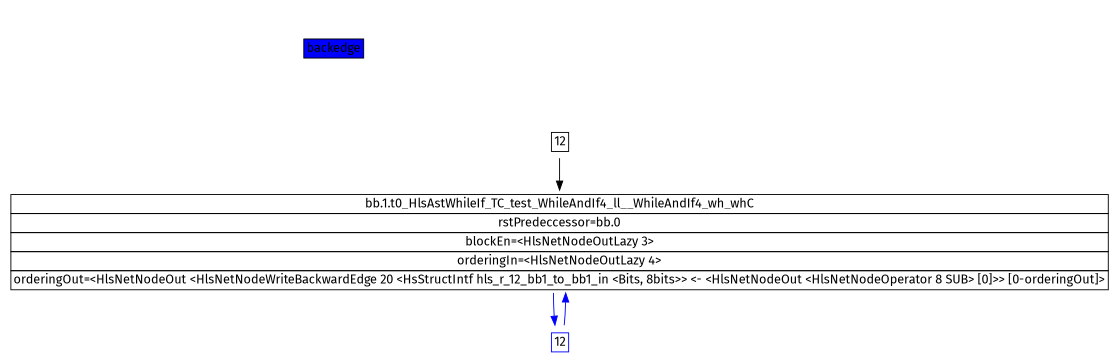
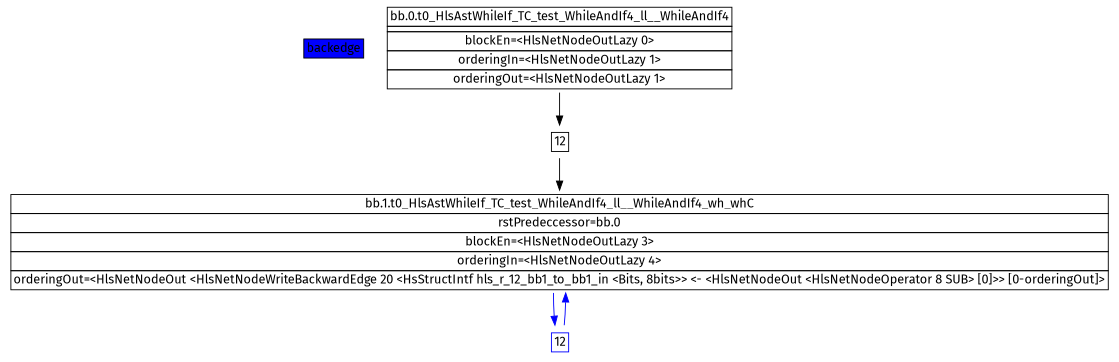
  digraph {
    fontname="Fira Sans"
    node [shape=plaintext style=filled fontname="Fira Sans" fillcolor=white]
    edge [fontname="Fira Sans"]
    n1 [label=< <table border="0" cellborder="1" cellspacing="0">   <tr><td bgcolor="blue">backedge</td></tr> </table>> shape=plain fillcolor=""]
+   n2 [label=< <table border="0" cellborder="1" cellspacing="0">             <tr><td>bb.0.t0_HlsAstWhileIf_TC_test_WhileAndIf4_ll__WhileAndIf4</td></tr>             <tr><td></td></tr>             <tr><td>blockEn=&lt;HlsNetNodeOutLazy 0&gt;</td></tr>             <tr><td>orderingIn=&lt;HlsNetNodeOutLazy 1&gt;</td></tr>             <tr><td>orderingOut=&lt;HlsNetNodeOutLazy 1&gt;</td></tr>         </table> >]
    n3 [label=< <table border="0" cellborder="1" cellspacing="0">             <tr><td>12</td></tr>         </table> >]
    n4 [label=< <table border="0" cellborder="1" cellspacing="0">             <tr><td>bb.1.t0_HlsAstWhileIf_TC_test_WhileAndIf4_ll__WhileAndIf4_wh_whC</td></tr>             <tr><td>rstPredeccessor=bb.0</td></tr>             <tr><td>blockEn=&lt;HlsNetNodeOutLazy 3&gt;</td></tr>             <tr><td>orderingIn=&lt;HlsNetNodeOutLazy 4&gt;</td></tr>             <tr><td>orderingOut=&lt;HlsNetNodeOut &lt;HlsNetNodeWriteBackwardEdge 20 &lt;HsStructIntf hls_r_12_bb1_to_bb1_in &lt;Bits, 8bits&gt;&gt; &lt;- &lt;HlsNetNodeOut &lt;HlsNetNodeOperator 8 SUB&gt; [0]&gt;&gt; [0-orderingOut]&gt;</td></tr>         </table> >]
    n5 [color=blue label=< <table border="0" cellborder="1" cellspacing="0">             <tr><td>12</td></tr>         </table> >]
+   n2 -> n3
    n3 -> n4
    n4 -> n5 [color=blue]
    n5 -> n4 [color=blue]
  }
